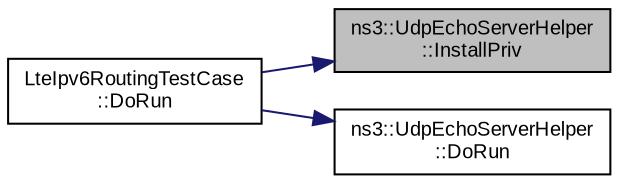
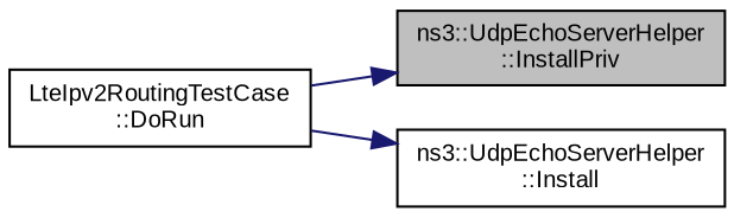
  digraph {
    fontname="Liberation Sans"
    rankdir=RL
    node [color=black fillcolor=white fontname="Liberation Sans" fontsize=10 shape=record style=filled]
    edge [color=midnightblue dir=back fontname="Liberation Sans" fontsize=10 labelfontname=Helvetica labelfontsize=10 style=solid]
    n1 [fillcolor=grey75 fontcolor=black height=0.2 label="ns3::UdpEchoServerHelper\l::InstallPriv" width=0.4]
-   n2 [height=0.2 label="LteIpv6RoutingTestCase\l::DoRun" width=0.4]
-   n3 [height=0.2 label="ns3::UdpEchoServerHelper\l::DoRun" width=0.4]
+   n2 [height=0.2 label="LteIpv2RoutingTestCase\l::DoRun" width=0.4]
+   n3 [height=0.2 label="ns3::UdpEchoServerHelper\l::Install" width=0.4]
    n1 -> n2
    n3 -> n2
  }
